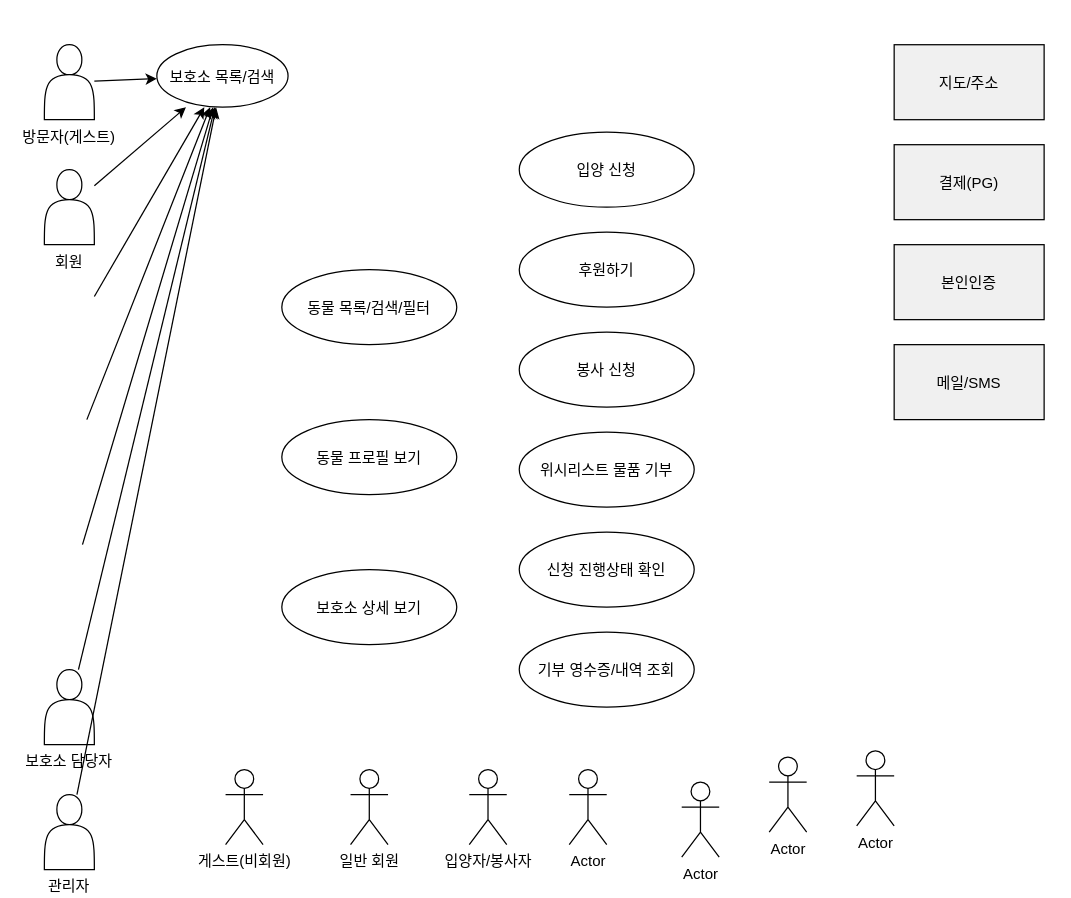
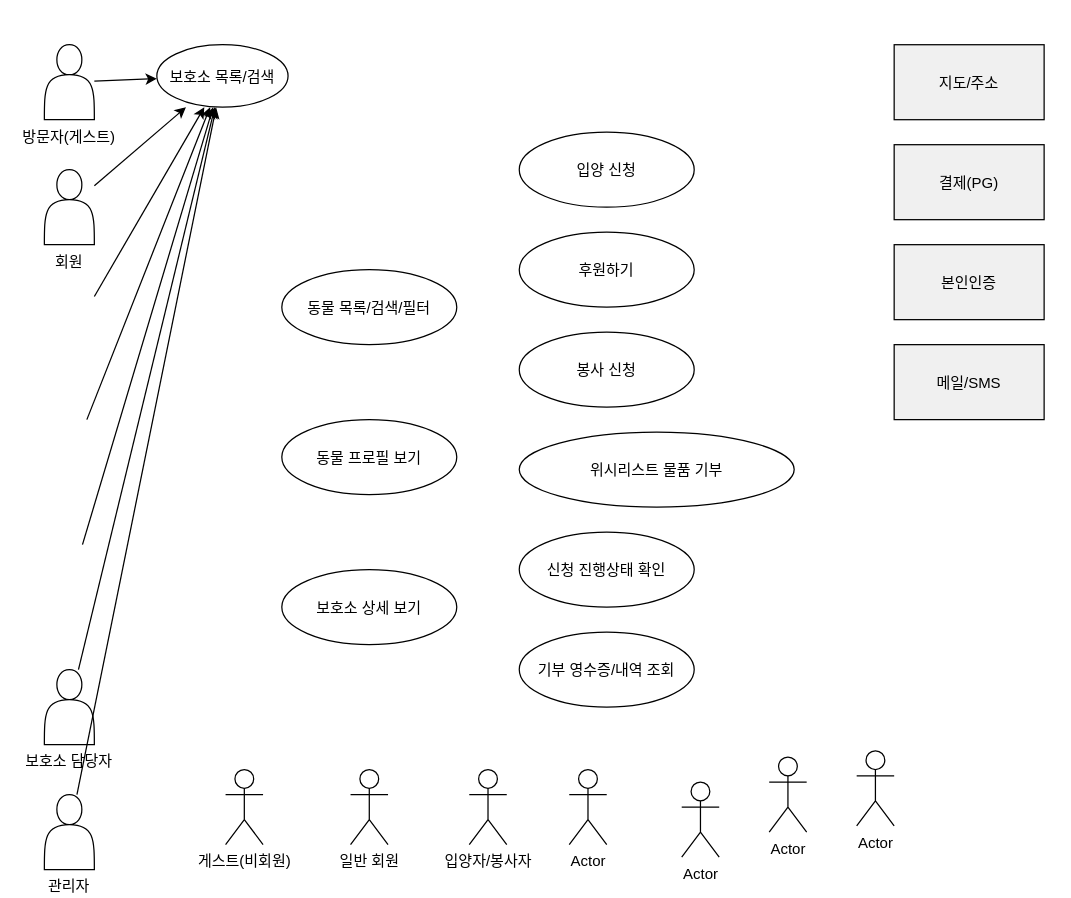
  <mxCell id="0" />
  <mxCell id="1" parent="0" />
  <mxCell id="2" style="edgeStyle=none;html=1;" edge="1" parent="1" source="3" target="17"><mxGeometry relative="1" as="geometry" /></mxCell>
  <mxCell id="3" value="방문자(게스트)" style="shape=actor;verticalLabelPosition=bottom;verticalAlign=top;" parent="1" vertex="1"><mxGeometry x="20" y="20" width="40" height="60" as="geometry" /></mxCell>
  <mxCell id="4" style="edgeStyle=none;html=1;" edge="1" parent="1" source="5" target="17"><mxGeometry relative="1" as="geometry"><mxPoint x="100" y="50" as="targetPoint" /></mxGeometry></mxCell>
  <mxCell id="5" value="회원" style="shape=actor;verticalLabelPosition=bottom;verticalAlign=top;" parent="1" vertex="1"><mxGeometry x="20" y="120" width="40" height="60" as="geometry" /></mxCell>
  <mxCell id="6" style="edgeStyle=none;html=1;" edge="1" parent="1" target="17"><mxGeometry relative="1" as="geometry"><mxPoint x="60" y="221.429" as="sourcePoint" /></mxGeometry></mxCell>
  <mxCell id="7" style="edgeStyle=none;html=1;" edge="1" parent="1" target="17"><mxGeometry relative="1" as="geometry"><mxPoint x="54" y="320" as="sourcePoint" /></mxGeometry></mxCell>
  <mxCell id="8" style="edgeStyle=none;html=1;" edge="1" parent="1" target="17"><mxGeometry relative="1" as="geometry"><mxPoint x="50.5" y="420" as="sourcePoint" /></mxGeometry></mxCell>
  <mxCell id="9" style="edgeStyle=none;html=1;" edge="1" parent="1" source="10" target="17"><mxGeometry relative="1" as="geometry" /></mxCell>
  <mxCell id="10" value="보호소 담당자" style="shape=actor;verticalLabelPosition=bottom;verticalAlign=top;" parent="1" vertex="1"><mxGeometry x="20" y="520" width="40" height="60" as="geometry" /></mxCell>
  <mxCell id="11" style="edgeStyle=none;html=1;" edge="1" parent="1" source="12" target="17"><mxGeometry relative="1" as="geometry" /></mxCell>
  <mxCell id="12" value="관리자" style="shape=actor;verticalLabelPosition=bottom;verticalAlign=top;" parent="1" vertex="1"><mxGeometry x="20" y="620" width="40" height="60" as="geometry" /></mxCell>
  <mxCell id="13" value="지도/주소" style="shape=rectangle;fillColor=#f0f0f0;" parent="1" vertex="1"><mxGeometry x="700" y="20" width="120" height="60" as="geometry" /></mxCell>
  <mxCell id="14" value="결제(PG)" style="shape=rectangle;fillColor=#f0f0f0;" parent="1" vertex="1"><mxGeometry x="700" y="100" width="120" height="60" as="geometry" /></mxCell>
  <mxCell id="15" value="본인인증" style="shape=rectangle;fillColor=#f0f0f0;" parent="1" vertex="1"><mxGeometry x="700" y="180" width="120" height="60" as="geometry" /></mxCell>
  <mxCell id="16" value="메일/SMS" style="shape=rectangle;fillColor=#f0f0f0;" parent="1" vertex="1"><mxGeometry x="700" y="260" width="120" height="60" as="geometry" /></mxCell>
  <mxCell id="17" value="보호소 목록/검색" style="shape=ellipse;" parent="1" vertex="1"><mxGeometry x="110" y="20" width="105" height="50" as="geometry" /></mxCell>
  <mxCell id="18" value="동물 목록/검색/필터" style="shape=ellipse;" parent="1" vertex="1"><mxGeometry x="210" y="200" width="140" height="60" as="geometry" /></mxCell>
  <mxCell id="19" value="동물 프로필 보기" style="shape=ellipse;" parent="1" vertex="1"><mxGeometry x="210" y="320" width="140" height="60" as="geometry" /></mxCell>
  <mxCell id="20" value="보호소 상세 보기" style="shape=ellipse;" parent="1" vertex="1"><mxGeometry x="210" y="440" width="140" height="60" as="geometry" /></mxCell>
  <mxCell id="21" value="입양 신청" style="shape=ellipse;" parent="1" vertex="1"><mxGeometry x="400" y="90" width="140" height="60" as="geometry" /></mxCell>
  <mxCell id="22" value="후원하기" style="shape=ellipse;" parent="1" vertex="1"><mxGeometry x="400" y="170" width="140" height="60" as="geometry" /></mxCell>
  <mxCell id="23" value="봉사 신청" style="shape=ellipse;" parent="1" vertex="1"><mxGeometry x="400" y="250" width="140" height="60" as="geometry" /></mxCell>
- <mxCell id="24" value="위시리스트 물품 기부" style="shape=ellipse;" parent="1" vertex="1"><mxGeometry x="400" y="330" width="140" height="60" as="geometry" /></mxCell>
+ <mxCell id="24" value="위시리스트 물품 기부" style="shape=ellipse;" parent="1" vertex="1"><mxGeometry x="400" y="330" width="220" height="60" as="geometry" /></mxCell>
  <mxCell id="25" value="신청 진행상태 확인" style="shape=ellipse;" parent="1" vertex="1"><mxGeometry x="400" y="410" width="140" height="60" as="geometry" /></mxCell>
  <mxCell id="26" value="기부 영수증/내역 조회" style="shape=ellipse;" parent="1" vertex="1"><mxGeometry x="400" y="490" width="140" height="60" as="geometry" /></mxCell>
  <mxCell id="27" style="edgeStyle=orthogonalEdgeStyle;rounded=0;endArrow=classic;" parent="1" source="3" target="17" edge="1" />
  <mxCell id="28" style="edgeStyle=orthogonalEdgeStyle;rounded=0;endArrow=classic;" parent="1" source="3" target="19" edge="1" />
  <mxCell id="29" style="edgeStyle=orthogonalEdgeStyle;rounded=0;endArrow=classic;" parent="1" source="3" target="20" edge="1" />
  <mxCell id="30" style="edgeStyle=orthogonalEdgeStyle;rounded=0;endArrow=classic;" parent="1" source="5" target="21" edge="1" />
  <mxCell id="31" style="edgeStyle=orthogonalEdgeStyle;rounded=0;endArrow=classic;" parent="1" source="5" target="22" edge="1" />
  <mxCell id="32" style="edgeStyle=orthogonalEdgeStyle;rounded=0;endArrow=classic;" parent="1" source="5" target="23" edge="1" />
  <mxCell id="33" style="edgeStyle=orthogonalEdgeStyle;rounded=0;endArrow=classic;" parent="1" source="5" target="24" edge="1" />
  <mxCell id="34" style="edgeStyle=orthogonalEdgeStyle;rounded=0;endArrow=classic;" parent="1" source="5" target="25" edge="1" />
  <mxCell id="35" style="edgeStyle=orthogonalEdgeStyle;rounded=0;endArrow=classic;" parent="1" source="5" target="26" edge="1" />
  <mxCell id="36" style="edgeStyle=orthogonalEdgeStyle;rounded=0;endArrow=classic;" parent="1" target="21" edge="1" />
  <mxCell id="37" style="edgeStyle=orthogonalEdgeStyle;rounded=0;endArrow=classic;" parent="1" target="22" edge="1" />
  <mxCell id="38" style="edgeStyle=orthogonalEdgeStyle;rounded=0;endArrow=classic;" parent="1" target="23" edge="1" />
  <mxCell id="39" style="edgeStyle=orthogonalEdgeStyle;rounded=0;endArrow=classic;" parent="1" source="10" edge="1" />
  <mxCell id="40" style="edgeStyle=orthogonalEdgeStyle;rounded=0;endArrow=classic;" parent="1" source="10" edge="1" />
  <mxCell id="41" style="edgeStyle=orthogonalEdgeStyle;rounded=0;endArrow=classic;" parent="1" source="10" edge="1" />
  <mxCell id="42" style="edgeStyle=orthogonalEdgeStyle;rounded=0;endArrow=classic;" parent="1" source="10" edge="1" />
  <mxCell id="43" style="edgeStyle=orthogonalEdgeStyle;rounded=0;endArrow=classic;" parent="1" source="10" edge="1" />
  <mxCell id="44" style="edgeStyle=orthogonalEdgeStyle;rounded=0;endArrow=classic;" parent="1" source="10" edge="1" />
  <mxCell id="45" style="edgeStyle=orthogonalEdgeStyle;rounded=0;endArrow=classic;" parent="1" source="12" edge="1" />
  <mxCell id="46" style="edgeStyle=orthogonalEdgeStyle;rounded=0;endArrow=classic;" parent="1" source="12" edge="1" />
  <mxCell id="47" style="edgeStyle=orthogonalEdgeStyle;rounded=0;endArrow=classic;" parent="1" source="12" edge="1" />
  <mxCell id="48" style="edgeStyle=orthogonalEdgeStyle;rounded=0;endArrow=classic;" parent="1" source="12" edge="1" />
  <mxCell id="49" style="edgeStyle=orthogonalEdgeStyle;rounded=0;endArrow=classic;dashed=1;" parent="1" source="22" edge="1" />
  <mxCell id="50" style="edgeStyle=orthogonalEdgeStyle;rounded=0;endArrow=classic;dashed=1;" parent="1" source="21" edge="1" />
  <mxCell id="51" style="edgeStyle=orthogonalEdgeStyle;rounded=0;endArrow=classic;dashed=1;" parent="1" source="23" edge="1" />
  <mxCell id="52" style="edgeStyle=orthogonalEdgeStyle;rounded=0;endArrow=classic;dashed=1;" parent="1" source="21" edge="1" />
  <mxCell id="53" style="edgeStyle=orthogonalEdgeStyle;rounded=0;endArrow=classic;dashed=1;" parent="1" edge="1" />
  <mxCell id="54" style="edgeStyle=orthogonalEdgeStyle;rounded=0;endArrow=classic;" parent="1" target="14" edge="1" />
  <mxCell id="55" style="edgeStyle=orthogonalEdgeStyle;rounded=0;endArrow=classic;" parent="1" target="15" edge="1" />
  <mxCell id="56" style="edgeStyle=orthogonalEdgeStyle;rounded=0;endArrow=classic;" parent="1" target="16" edge="1" />
  <mxCell id="57" style="edgeStyle=orthogonalEdgeStyle;rounded=0;endArrow=classic;" parent="1" source="20" edge="1" />
  <mxCell id="58" style="edgeStyle=orthogonalEdgeStyle;rounded=0;endArrow=classic;" parent="1" source="20" target="13" edge="1" />
  <mxCell id="59" value="게스트(비회원)" style="shape=umlActor;verticalLabelPosition=bottom;verticalAlign=top;html=1;outlineConnect=0;" vertex="1" parent="1"><mxGeometry x="165" y="600" width="30" height="60" as="geometry" /></mxCell>
  <mxCell id="60" value="Actor" style="shape=umlActor;verticalLabelPosition=bottom;verticalAlign=top;html=1;outlineConnect=0;" vertex="1" parent="1"><mxGeometry x="670" y="585" width="30" height="60" as="geometry" /></mxCell>
  <mxCell id="61" value="Actor" style="shape=umlActor;verticalLabelPosition=bottom;verticalAlign=top;html=1;outlineConnect=0;" vertex="1" parent="1"><mxGeometry x="600" y="590" width="30" height="60" as="geometry" /></mxCell>
  <mxCell id="62" value="Actor" style="shape=umlActor;verticalLabelPosition=bottom;verticalAlign=top;html=1;outlineConnect=0;" vertex="1" parent="1"><mxGeometry x="530" y="610" width="30" height="60" as="geometry" /></mxCell>
  <mxCell id="63" value="Actor" style="shape=umlActor;verticalLabelPosition=bottom;verticalAlign=top;html=1;outlineConnect=0;" vertex="1" parent="1"><mxGeometry x="440" y="600" width="30" height="60" as="geometry" /></mxCell>
  <mxCell id="64" value="입양자/봉사자" style="shape=umlActor;verticalLabelPosition=bottom;verticalAlign=top;html=1;outlineConnect=0;" vertex="1" parent="1"><mxGeometry x="360" y="600" width="30" height="60" as="geometry" /></mxCell>
  <mxCell id="65" value="일반 회원" style="shape=umlActor;verticalLabelPosition=bottom;verticalAlign=top;html=1;outlineConnect=0;" vertex="1" parent="1"><mxGeometry x="265" y="600" width="30" height="60" as="geometry" /></mxCell>
